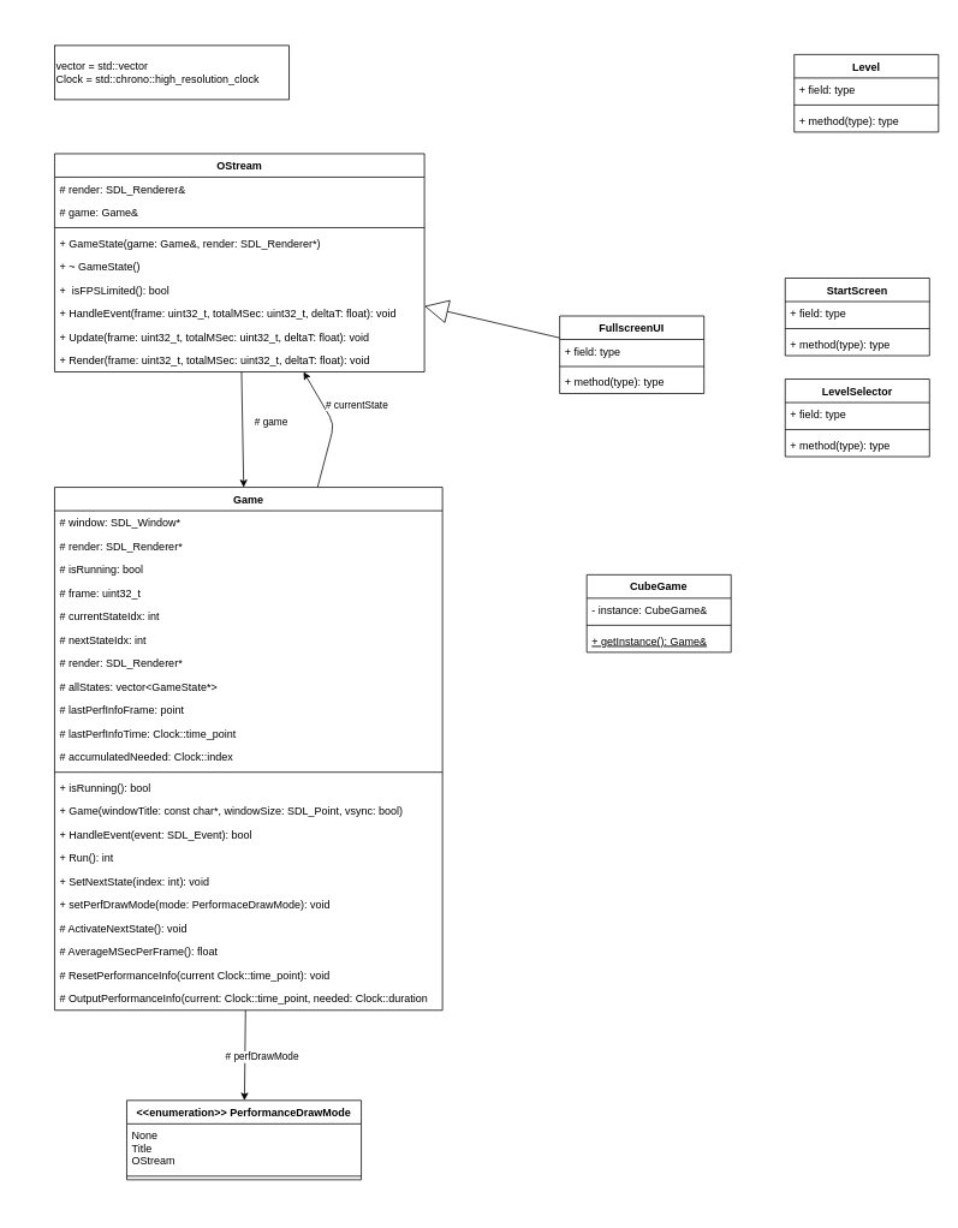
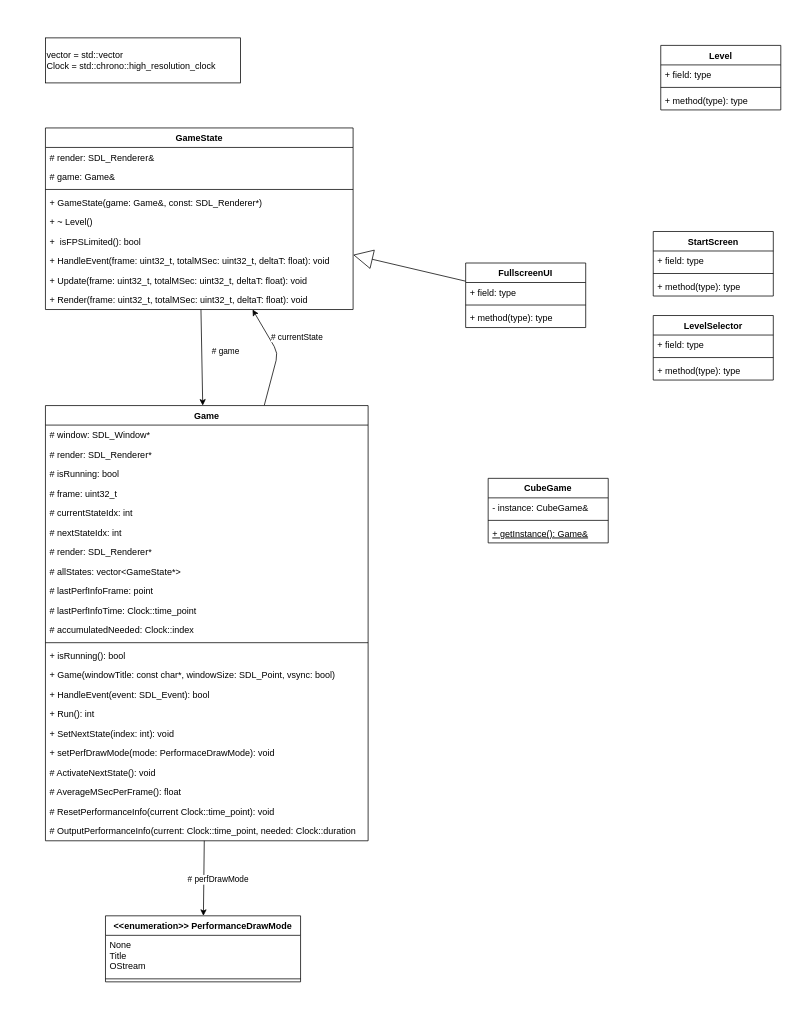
  <mxCell id="0" />
  <mxCell id="1" parent="0" />
  <mxCell id="2" value="" style="rounded=0;whiteSpace=wrap;html=1;labelBackgroundColor=#FFFFFF;fillColor=default;gradientColor=none;strokeColor=none;" parent="1" vertex="1"><mxGeometry x="20" y="20" width="500" height="1320" as="geometry" /></mxCell>
  <mxCell id="3" value="# currentState" style="edgeStyle=none;html=1;" parent="1" source="4" target="29" edge="1"><mxGeometry x="0.116" y="-32" relative="1" as="geometry"><Array as="points"><mxPoint x="370" y="470" /></Array><mxPoint as="offset" /></mxGeometry></mxCell>
  <mxCell id="4" value="Game" style="swimlane;fontStyle=1;align=center;verticalAlign=top;childLayout=stackLayout;horizontal=1;startSize=26;horizontalStack=0;resizeParent=1;resizeParentMax=0;resizeLast=0;collapsible=1;marginBottom=0;" parent="1" vertex="1"><mxGeometry x="60" y="540" width="430" height="580" as="geometry" /></mxCell>
  <mxCell id="5" value="# window: SDL_Window*" style="text;strokeColor=none;fillColor=none;align=left;verticalAlign=top;spacingLeft=4;spacingRight=4;overflow=hidden;rotatable=0;points=[[0,0.5],[1,0.5]];portConstraint=eastwest;" parent="4" vertex="1"><mxGeometry y="26" width="430" height="26" as="geometry" /></mxCell>
  <mxCell id="6" value="# render: SDL_Renderer*" style="text;strokeColor=none;fillColor=none;align=left;verticalAlign=top;spacingLeft=4;spacingRight=4;overflow=hidden;rotatable=0;points=[[0,0.5],[1,0.5]];portConstraint=eastwest;" parent="4" vertex="1"><mxGeometry y="52" width="430" height="26" as="geometry" /></mxCell>
  <mxCell id="7" value="# isRunning: bool" style="text;strokeColor=none;fillColor=none;align=left;verticalAlign=top;spacingLeft=4;spacingRight=4;overflow=hidden;rotatable=0;points=[[0,0.5],[1,0.5]];portConstraint=eastwest;" parent="4" vertex="1"><mxGeometry y="78" width="430" height="26" as="geometry" /></mxCell>
  <mxCell id="8" value="# frame: uint32_t" style="text;strokeColor=none;fillColor=none;align=left;verticalAlign=top;spacingLeft=4;spacingRight=4;overflow=hidden;rotatable=0;points=[[0,0.5],[1,0.5]];portConstraint=eastwest;" parent="4" vertex="1"><mxGeometry y="104" width="430" height="26" as="geometry" /></mxCell>
  <mxCell id="9" value="# currentStateIdx: int" style="text;strokeColor=none;fillColor=none;align=left;verticalAlign=top;spacingLeft=4;spacingRight=4;overflow=hidden;rotatable=0;points=[[0,0.5],[1,0.5]];portConstraint=eastwest;" parent="4" vertex="1"><mxGeometry y="130" width="430" height="26" as="geometry" /></mxCell>
  <mxCell id="10" value="# nextStateIdx: int" style="text;strokeColor=none;fillColor=none;align=left;verticalAlign=top;spacingLeft=4;spacingRight=4;overflow=hidden;rotatable=0;points=[[0,0.5],[1,0.5]];portConstraint=eastwest;" parent="4" vertex="1"><mxGeometry y="156" width="430" height="26" as="geometry" /></mxCell>
  <mxCell id="11" value="# render: SDL_Renderer*" style="text;strokeColor=none;fillColor=none;align=left;verticalAlign=top;spacingLeft=4;spacingRight=4;overflow=hidden;rotatable=0;points=[[0,0.5],[1,0.5]];portConstraint=eastwest;" parent="4" vertex="1"><mxGeometry y="182" width="430" height="26" as="geometry" /></mxCell>
  <mxCell id="12" value="# allStates: vector&lt;GameState*&gt;" style="text;strokeColor=none;fillColor=none;align=left;verticalAlign=top;spacingLeft=4;spacingRight=4;overflow=hidden;rotatable=0;points=[[0,0.5],[1,0.5]];portConstraint=eastwest;" parent="4" vertex="1"><mxGeometry y="208" width="430" height="26" as="geometry" /></mxCell>
  <mxCell id="13" value="# lastPerfInfoFrame: point" style="text;strokeColor=none;fillColor=none;align=left;verticalAlign=top;spacingLeft=4;spacingRight=4;overflow=hidden;rotatable=0;points=[[0,0.5],[1,0.5]];portConstraint=eastwest;" parent="4" vertex="1"><mxGeometry y="234" width="430" height="26" as="geometry" /></mxCell>
  <mxCell id="14" value="# lastPerfInfoTime: Clock::time_point" style="text;strokeColor=none;fillColor=none;align=left;verticalAlign=top;spacingLeft=4;spacingRight=4;overflow=hidden;rotatable=0;points=[[0,0.5],[1,0.5]];portConstraint=eastwest;" parent="4" vertex="1"><mxGeometry y="260" width="430" height="26" as="geometry" /></mxCell>
  <mxCell id="15" value="# accumulatedNeeded: Clock::index" style="text;strokeColor=none;fillColor=none;align=left;verticalAlign=top;spacingLeft=4;spacingRight=4;overflow=hidden;rotatable=0;points=[[0,0.5],[1,0.5]];portConstraint=eastwest;" parent="4" vertex="1"><mxGeometry y="286" width="430" height="26" as="geometry" /></mxCell>
  <mxCell id="16" value="" style="line;strokeWidth=1;fillColor=none;align=left;verticalAlign=middle;spacingTop=-1;spacingLeft=3;spacingRight=3;rotatable=0;labelPosition=right;points=[];portConstraint=eastwest;" parent="4" vertex="1"><mxGeometry y="312" width="430" height="8" as="geometry" /></mxCell>
  <mxCell id="17" value="+ isRunning(): bool" style="text;strokeColor=none;fillColor=none;align=left;verticalAlign=top;spacingLeft=4;spacingRight=4;overflow=hidden;rotatable=0;points=[[0,0.5],[1,0.5]];portConstraint=eastwest;" parent="4" vertex="1"><mxGeometry y="320" width="430" height="26" as="geometry" /></mxCell>
  <mxCell id="18" value="+ Game(windowTitle: const char*, windowSize: SDL_Point, vsync: bool)" style="text;strokeColor=none;fillColor=none;align=left;verticalAlign=top;spacingLeft=4;spacingRight=4;overflow=hidden;rotatable=0;points=[[0,0.5],[1,0.5]];portConstraint=eastwest;" parent="4" vertex="1"><mxGeometry y="346" width="430" height="26" as="geometry" /></mxCell>
  <mxCell id="19" value="+ HandleEvent(event: SDL_Event): bool" style="text;strokeColor=none;fillColor=none;align=left;verticalAlign=top;spacingLeft=4;spacingRight=4;overflow=hidden;rotatable=0;points=[[0,0.5],[1,0.5]];portConstraint=eastwest;" parent="4" vertex="1"><mxGeometry y="372" width="430" height="26" as="geometry" /></mxCell>
  <mxCell id="20" value="+ Run(): int" style="text;strokeColor=none;fillColor=none;align=left;verticalAlign=top;spacingLeft=4;spacingRight=4;overflow=hidden;rotatable=0;points=[[0,0.5],[1,0.5]];portConstraint=eastwest;" parent="4" vertex="1"><mxGeometry y="398" width="430" height="26" as="geometry" /></mxCell>
  <mxCell id="21" value="+ SetNextState(index: int): void" style="text;strokeColor=none;fillColor=none;align=left;verticalAlign=top;spacingLeft=4;spacingRight=4;overflow=hidden;rotatable=0;points=[[0,0.5],[1,0.5]];portConstraint=eastwest;" parent="4" vertex="1"><mxGeometry y="424" width="430" height="26" as="geometry" /></mxCell>
  <mxCell id="22" value="+ setPerfDrawMode(mode: PerformaceDrawMode): void" style="text;strokeColor=none;fillColor=none;align=left;verticalAlign=top;spacingLeft=4;spacingRight=4;overflow=hidden;rotatable=0;points=[[0,0.5],[1,0.5]];portConstraint=eastwest;" parent="4" vertex="1"><mxGeometry y="450" width="430" height="26" as="geometry" /></mxCell>
  <mxCell id="23" value="# ActivateNextState(): void" style="text;strokeColor=none;fillColor=none;align=left;verticalAlign=top;spacingLeft=4;spacingRight=4;overflow=hidden;rotatable=0;points=[[0,0.5],[1,0.5]];portConstraint=eastwest;" parent="4" vertex="1"><mxGeometry y="476" width="430" height="26" as="geometry" /></mxCell>
  <mxCell id="24" value="# AverageMSecPerFrame(): float" style="text;strokeColor=none;fillColor=none;align=left;verticalAlign=top;spacingLeft=4;spacingRight=4;overflow=hidden;rotatable=0;points=[[0,0.5],[1,0.5]];portConstraint=eastwest;" parent="4" vertex="1"><mxGeometry y="502" width="430" height="26" as="geometry" /></mxCell>
  <mxCell id="25" value="# ResetPerformanceInfo(current Clock::time_point): void" style="text;strokeColor=none;fillColor=none;align=left;verticalAlign=top;spacingLeft=4;spacingRight=4;overflow=hidden;rotatable=0;points=[[0,0.5],[1,0.5]];portConstraint=eastwest;" parent="4" vertex="1"><mxGeometry y="528" width="430" height="26" as="geometry" /></mxCell>
  <mxCell id="26" value="# OutputPerformanceInfo(current: Clock::time_point, needed: Clock::duration" style="text;strokeColor=none;fillColor=none;align=left;verticalAlign=top;spacingLeft=4;spacingRight=4;overflow=hidden;rotatable=0;points=[[0,0.5],[1,0.5]];portConstraint=eastwest;" parent="4" vertex="1"><mxGeometry y="554" width="430" height="26" as="geometry" /></mxCell>
  <mxCell id="27" style="edgeStyle=none;html=1;" parent="1" source="29" target="4" edge="1"><mxGeometry relative="1" as="geometry" /></mxCell>
  <mxCell id="28" value="# game" style="edgeLabel;html=1;align=center;verticalAlign=middle;resizable=0;points=[];" parent="27" vertex="1" connectable="0"><mxGeometry x="-0.127" y="3" relative="1" as="geometry"><mxPoint x="28" as="offset" /></mxGeometry></mxCell>
- <mxCell id="29" value="OStream" style="swimlane;fontStyle=1;align=center;verticalAlign=top;childLayout=stackLayout;horizontal=1;startSize=26;horizontalStack=0;resizeParent=1;resizeParentMax=0;resizeLast=0;collapsible=1;marginBottom=0;gradientColor=none;" parent="1" vertex="1"><mxGeometry x="60" y="170" width="410" height="242" as="geometry" /></mxCell>
+ <mxCell id="29" value="GameState" style="swimlane;fontStyle=1;align=center;verticalAlign=top;childLayout=stackLayout;horizontal=1;startSize=26;horizontalStack=0;resizeParent=1;resizeParentMax=0;resizeLast=0;collapsible=1;marginBottom=0;gradientColor=none;" parent="1" vertex="1"><mxGeometry x="60" y="170" width="410" height="242" as="geometry" /></mxCell>
  <mxCell id="30" value="# render: SDL_Renderer&amp;" style="text;strokeColor=none;fillColor=none;align=left;verticalAlign=top;spacingLeft=4;spacingRight=4;overflow=hidden;rotatable=0;points=[[0,0.5],[1,0.5]];portConstraint=eastwest;" parent="29" vertex="1"><mxGeometry y="26" width="410" height="26" as="geometry" /></mxCell>
  <mxCell id="31" value="# game: Game&amp;" style="text;strokeColor=none;fillColor=none;align=left;verticalAlign=top;spacingLeft=4;spacingRight=4;overflow=hidden;rotatable=0;points=[[0,0.5],[1,0.5]];portConstraint=eastwest;" vertex="1" parent="29"><mxGeometry y="52" width="410" height="26" as="geometry" /></mxCell>
  <mxCell id="32" value="" style="line;strokeWidth=1;fillColor=none;align=left;verticalAlign=middle;spacingTop=-1;spacingLeft=3;spacingRight=3;rotatable=0;labelPosition=right;points=[];portConstraint=eastwest;" parent="29" vertex="1"><mxGeometry y="78" width="410" height="8" as="geometry" /></mxCell>
- <mxCell id="33" value="+ GameState(game: Game&amp;, render: SDL_Renderer*)" style="text;strokeColor=none;fillColor=none;align=left;verticalAlign=top;spacingLeft=4;spacingRight=4;overflow=hidden;rotatable=0;points=[[0,0.5],[1,0.5]];portConstraint=eastwest;" parent="29" vertex="1"><mxGeometry y="86" width="410" height="26" as="geometry" /></mxCell>
- <mxCell id="34" value="+ ~ GameState()" style="text;strokeColor=none;fillColor=none;align=left;verticalAlign=top;spacingLeft=4;spacingRight=4;overflow=hidden;rotatable=0;points=[[0,0.5],[1,0.5]];portConstraint=eastwest;" parent="29" vertex="1"><mxGeometry y="112" width="410" height="26" as="geometry" /></mxCell>
+ <mxCell id="33" value="+ GameState(game: Game&amp;, const: SDL_Renderer*)" style="text;strokeColor=none;fillColor=none;align=left;verticalAlign=top;spacingLeft=4;spacingRight=4;overflow=hidden;rotatable=0;points=[[0,0.5],[1,0.5]];portConstraint=eastwest;" parent="29" vertex="1"><mxGeometry y="86" width="410" height="26" as="geometry" /></mxCell>
+ <mxCell id="34" value="+ ~ Level()" style="text;strokeColor=none;fillColor=none;align=left;verticalAlign=top;spacingLeft=4;spacingRight=4;overflow=hidden;rotatable=0;points=[[0,0.5],[1,0.5]];portConstraint=eastwest;" parent="29" vertex="1"><mxGeometry y="112" width="410" height="26" as="geometry" /></mxCell>
  <mxCell id="35" value="+  isFPSLimited(): bool" style="text;strokeColor=none;fillColor=none;align=left;verticalAlign=top;spacingLeft=4;spacingRight=4;overflow=hidden;rotatable=0;points=[[0,0.5],[1,0.5]];portConstraint=eastwest;" parent="29" vertex="1"><mxGeometry y="138" width="410" height="26" as="geometry" /></mxCell>
  <mxCell id="36" value="+ HandleEvent(frame: uint32_t, totalMSec: uint32_t, deltaT: float): void" style="text;strokeColor=none;fillColor=none;align=left;verticalAlign=top;spacingLeft=4;spacingRight=4;overflow=hidden;rotatable=0;points=[[0,0.5],[1,0.5]];portConstraint=eastwest;" parent="29" vertex="1"><mxGeometry y="164" width="410" height="26" as="geometry" /></mxCell>
  <mxCell id="37" value="+ Update(frame: uint32_t, totalMSec: uint32_t, deltaT: float): void" style="text;strokeColor=none;fillColor=none;align=left;verticalAlign=top;spacingLeft=4;spacingRight=4;overflow=hidden;rotatable=0;points=[[0,0.5],[1,0.5]];portConstraint=eastwest;" parent="29" vertex="1"><mxGeometry y="190" width="410" height="26" as="geometry" /></mxCell>
  <mxCell id="38" value="+ Render(frame: uint32_t, totalMSec: uint32_t, deltaT: float): void" style="text;strokeColor=none;fillColor=none;align=left;verticalAlign=top;spacingLeft=4;spacingRight=4;overflow=hidden;rotatable=0;points=[[0,0.5],[1,0.5]];portConstraint=eastwest;" parent="29" vertex="1"><mxGeometry y="216" width="410" height="26" as="geometry" /></mxCell>
  <mxCell id="39" value="&lt;&lt;enumeration&gt;&gt; PerformanceDrawMode" style="swimlane;fontStyle=1;align=center;verticalAlign=top;childLayout=stackLayout;horizontal=1;startSize=26;horizontalStack=0;resizeParent=1;resizeParentMax=0;resizeLast=0;collapsible=1;marginBottom=0;labelBackgroundColor=none;labelBorderColor=none;" parent="1" vertex="1"><mxGeometry x="140" y="1220" width="260" height="88" as="geometry"><mxRectangle x="680" y="840" width="270" height="50" as="alternateBounds" /></mxGeometry></mxCell>
  <mxCell id="40" value="None&#10;Title&#10;OStream" style="text;strokeColor=none;fillColor=none;align=left;verticalAlign=top;spacingLeft=4;spacingRight=4;overflow=hidden;rotatable=0;points=[[0,0.5],[1,0.5]];portConstraint=eastwest;" parent="39" vertex="1"><mxGeometry y="26" width="260" height="54" as="geometry" /></mxCell>
  <mxCell id="41" value="" style="line;strokeWidth=1;fillColor=none;align=left;verticalAlign=middle;spacingTop=-1;spacingLeft=3;spacingRight=3;rotatable=0;labelPosition=right;points=[];portConstraint=eastwest;" parent="39" vertex="1"><mxGeometry y="80" width="260" height="8" as="geometry" /></mxCell>
  <mxCell id="42" value="# perfDrawMode" style="edgeStyle=none;html=1;" parent="1" source="4" target="39" edge="1"><mxGeometry x="0.049" y="19" relative="1" as="geometry"><mxPoint as="offset" /></mxGeometry></mxCell>
  <mxCell id="43" value="vector = std::vector&lt;br&gt;Clock = std::chrono::high_resolution_clock" style="rounded=0;whiteSpace=wrap;html=1;labelBackgroundColor=none;labelBorderColor=none;align=left;" parent="1" vertex="1"><mxGeometry x="60" y="50" width="260" height="60" as="geometry" /></mxCell>
  <mxCell id="44" value="CubeGame" style="swimlane;fontStyle=1;align=center;verticalAlign=top;childLayout=stackLayout;horizontal=1;startSize=26;horizontalStack=0;resizeParent=1;resizeParentMax=0;resizeLast=0;collapsible=1;marginBottom=0;" vertex="1" parent="1"><mxGeometry x="650" y="637" width="160" height="86" as="geometry" /></mxCell>
  <mxCell id="45" value="- instance: CubeGame&amp;" style="text;strokeColor=none;fillColor=none;align=left;verticalAlign=top;spacingLeft=4;spacingRight=4;overflow=hidden;rotatable=0;points=[[0,0.5],[1,0.5]];portConstraint=eastwest;" vertex="1" parent="44"><mxGeometry y="26" width="160" height="26" as="geometry" /></mxCell>
  <mxCell id="46" value="" style="line;strokeWidth=1;fillColor=none;align=left;verticalAlign=middle;spacingTop=-1;spacingLeft=3;spacingRight=3;rotatable=0;labelPosition=right;points=[];portConstraint=eastwest;" vertex="1" parent="44"><mxGeometry y="52" width="160" height="8" as="geometry" /></mxCell>
  <mxCell id="47" value="+ getInstance(): Game&amp;" style="text;strokeColor=none;fillColor=none;align=left;verticalAlign=top;spacingLeft=4;spacingRight=4;overflow=hidden;rotatable=0;points=[[0,0.5],[1,0.5]];portConstraint=eastwest;fontStyle=4" vertex="1" parent="44"><mxGeometry y="60" width="160" height="26" as="geometry" /></mxCell>
  <mxCell id="48" value="Level" style="swimlane;fontStyle=1;align=center;verticalAlign=top;childLayout=stackLayout;horizontal=1;startSize=26;horizontalStack=0;resizeParent=1;resizeParentMax=0;resizeLast=0;collapsible=1;marginBottom=0;" vertex="1" parent="1"><mxGeometry x="880" y="60" width="160" height="86" as="geometry" /></mxCell>
  <mxCell id="49" value="+ field: type" style="text;strokeColor=none;fillColor=none;align=left;verticalAlign=top;spacingLeft=4;spacingRight=4;overflow=hidden;rotatable=0;points=[[0,0.5],[1,0.5]];portConstraint=eastwest;" vertex="1" parent="48"><mxGeometry y="26" width="160" height="26" as="geometry" /></mxCell>
  <mxCell id="50" value="" style="line;strokeWidth=1;fillColor=none;align=left;verticalAlign=middle;spacingTop=-1;spacingLeft=3;spacingRight=3;rotatable=0;labelPosition=right;points=[];portConstraint=eastwest;" vertex="1" parent="48"><mxGeometry y="52" width="160" height="8" as="geometry" /></mxCell>
  <mxCell id="51" value="+ method(type): type" style="text;strokeColor=none;fillColor=none;align=left;verticalAlign=top;spacingLeft=4;spacingRight=4;overflow=hidden;rotatable=0;points=[[0,0.5],[1,0.5]];portConstraint=eastwest;" vertex="1" parent="48"><mxGeometry y="60" width="160" height="26" as="geometry" /></mxCell>
  <mxCell id="52" value="StartScreen" style="swimlane;fontStyle=1;align=center;verticalAlign=top;childLayout=stackLayout;horizontal=1;startSize=26;horizontalStack=0;resizeParent=1;resizeParentMax=0;resizeLast=0;collapsible=1;marginBottom=0;" vertex="1" parent="1"><mxGeometry x="870" y="308" width="160" height="86" as="geometry" /></mxCell>
  <mxCell id="53" value="+ field: type" style="text;strokeColor=none;fillColor=none;align=left;verticalAlign=top;spacingLeft=4;spacingRight=4;overflow=hidden;rotatable=0;points=[[0,0.5],[1,0.5]];portConstraint=eastwest;" vertex="1" parent="52"><mxGeometry y="26" width="160" height="26" as="geometry" /></mxCell>
  <mxCell id="54" value="" style="line;strokeWidth=1;fillColor=none;align=left;verticalAlign=middle;spacingTop=-1;spacingLeft=3;spacingRight=3;rotatable=0;labelPosition=right;points=[];portConstraint=eastwest;" vertex="1" parent="52"><mxGeometry y="52" width="160" height="8" as="geometry" /></mxCell>
  <mxCell id="55" value="+ method(type): type" style="text;strokeColor=none;fillColor=none;align=left;verticalAlign=top;spacingLeft=4;spacingRight=4;overflow=hidden;rotatable=0;points=[[0,0.5],[1,0.5]];portConstraint=eastwest;" vertex="1" parent="52"><mxGeometry y="60" width="160" height="26" as="geometry" /></mxCell>
  <mxCell id="56" value="LevelSelector" style="swimlane;fontStyle=1;align=center;verticalAlign=top;childLayout=stackLayout;horizontal=1;startSize=26;horizontalStack=0;resizeParent=1;resizeParentMax=0;resizeLast=0;collapsible=1;marginBottom=0;" vertex="1" parent="1"><mxGeometry x="870" y="420" width="160" height="86" as="geometry" /></mxCell>
  <mxCell id="57" value="+ field: type" style="text;strokeColor=none;fillColor=none;align=left;verticalAlign=top;spacingLeft=4;spacingRight=4;overflow=hidden;rotatable=0;points=[[0,0.5],[1,0.5]];portConstraint=eastwest;" vertex="1" parent="56"><mxGeometry y="26" width="160" height="26" as="geometry" /></mxCell>
  <mxCell id="58" value="" style="line;strokeWidth=1;fillColor=none;align=left;verticalAlign=middle;spacingTop=-1;spacingLeft=3;spacingRight=3;rotatable=0;labelPosition=right;points=[];portConstraint=eastwest;" vertex="1" parent="56"><mxGeometry y="52" width="160" height="8" as="geometry" /></mxCell>
  <mxCell id="59" value="+ method(type): type" style="text;strokeColor=none;fillColor=none;align=left;verticalAlign=top;spacingLeft=4;spacingRight=4;overflow=hidden;rotatable=0;points=[[0,0.5],[1,0.5]];portConstraint=eastwest;" vertex="1" parent="56"><mxGeometry y="60" width="160" height="26" as="geometry" /></mxCell>
  <mxCell id="60" value="FullscreenUI" style="swimlane;fontStyle=1;align=center;verticalAlign=top;childLayout=stackLayout;horizontal=1;startSize=26;horizontalStack=0;resizeParent=1;resizeParentMax=0;resizeLast=0;collapsible=1;marginBottom=0;" vertex="1" parent="1"><mxGeometry x="620" y="350" width="160" height="86" as="geometry" /></mxCell>
  <mxCell id="61" value="+ field: type" style="text;strokeColor=none;fillColor=none;align=left;verticalAlign=top;spacingLeft=4;spacingRight=4;overflow=hidden;rotatable=0;points=[[0,0.5],[1,0.5]];portConstraint=eastwest;" vertex="1" parent="60"><mxGeometry y="26" width="160" height="26" as="geometry" /></mxCell>
  <mxCell id="62" value="" style="line;strokeWidth=1;fillColor=none;align=left;verticalAlign=middle;spacingTop=-1;spacingLeft=3;spacingRight=3;rotatable=0;labelPosition=right;points=[];portConstraint=eastwest;" vertex="1" parent="60"><mxGeometry y="52" width="160" height="8" as="geometry" /></mxCell>
  <mxCell id="63" value="+ method(type): type" style="text;strokeColor=none;fillColor=none;align=left;verticalAlign=top;spacingLeft=4;spacingRight=4;overflow=hidden;rotatable=0;points=[[0,0.5],[1,0.5]];portConstraint=eastwest;" vertex="1" parent="60"><mxGeometry y="60" width="160" height="26" as="geometry" /></mxCell>
  <mxCell id="64" style="edgeStyle=none;html=1;endArrow=block;endFill=0;startSize=24;endSize=24;strokeWidth=1;" edge="1" parent="1" source="60" target="29"><mxGeometry relative="1" as="geometry" /></mxCell>
